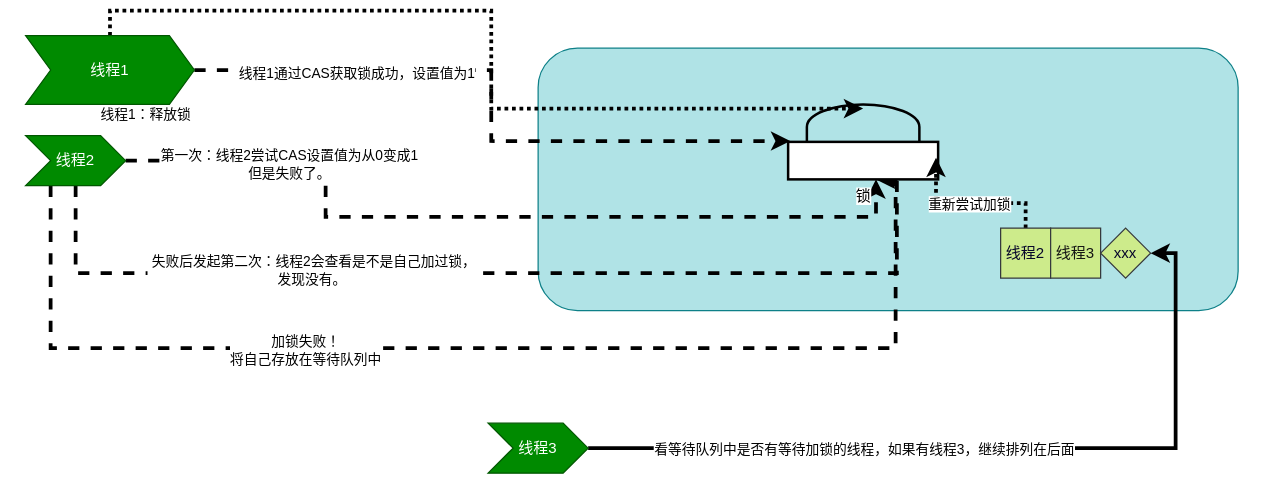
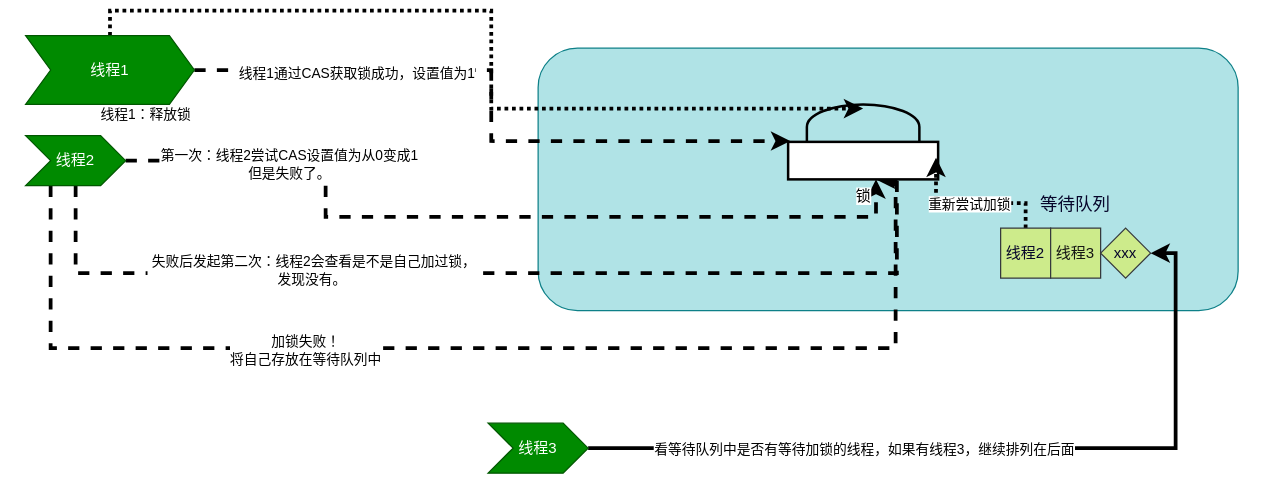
  <mxCell id="0" />
  <mxCell id="1" parent="0" />
  <mxCell id="2" value="" style="rounded=1;whiteSpace=wrap;html=1;fillColor=#b0e3e6;strokeColor=#0e8088;" parent="1" vertex="1"><mxGeometry x="430" y="30" width="560" height="210" as="geometry" /></mxCell>
  <mxCell id="3" style="edgeStyle=orthogonalEdgeStyle;rounded=0;orthogonalLoop=1;jettySize=auto;html=1;exitX=1;exitY=0.5;exitDx=0;exitDy=0;entryX=0.014;entryY=0.489;entryDx=0;entryDy=0;entryPerimeter=0;strokeWidth=3;dashed=1;" parent="1" source="7" target="18" edge="1"><mxGeometry relative="1" as="geometry" /></mxCell>
  <mxCell id="4" value="线程1通过CAS获取锁成功，设置值为1" style="edgeLabel;html=1;align=center;verticalAlign=middle;resizable=0;points=[];" parent="3" vertex="1" connectable="0"><mxGeometry x="-0.493" y="-2" relative="1" as="geometry"><mxPoint x="-6" as="offset" /></mxGeometry></mxCell>
  <mxCell id="5" style="edgeStyle=orthogonalEdgeStyle;rounded=0;orthogonalLoop=1;jettySize=auto;html=1;exitX=0.5;exitY=0;exitDx=0;exitDy=0;entryX=0.5;entryY=0.056;entryDx=0;entryDy=0;entryPerimeter=0;dashed=1;strokeWidth=3;dashPattern=1 1;" parent="1" source="7" target="18" edge="1"><mxGeometry relative="1" as="geometry" /></mxCell>
  <mxCell id="6" value="线程1：释放锁" style="edgeLabel;html=1;align=center;verticalAlign=middle;resizable=0;points=[];" parent="5" vertex="1" connectable="0"><mxGeometry x="0.397" y="-4" relative="1" as="geometry"><mxPoint x="-364" as="offset" /></mxGeometry></mxCell>
  <mxCell id="7" value="线程1" style="shape=step;perimeter=stepPerimeter;whiteSpace=wrap;html=1;fixedSize=1;fillColor=#008a00;strokeColor=#005700;fontColor=#ffffff;" parent="1" vertex="1"><mxGeometry x="20" y="20" width="135" height="55" as="geometry" /></mxCell>
  <mxCell id="8" style="edgeStyle=orthogonalEdgeStyle;rounded=0;orthogonalLoop=1;jettySize=auto;html=1;exitX=1;exitY=0.5;exitDx=0;exitDy=0;entryX=1;entryY=0.5;entryDx=0;entryDy=0;strokeWidth=3;" edge="1" parent="1" source="10" target="23"><mxGeometry relative="1" as="geometry" /></mxCell>
  <mxCell id="9" value="看等待队列中是否有等待加锁的线程，如果有线程3，继续排列在后面" style="edgeLabel;html=1;align=center;verticalAlign=middle;resizable=0;points=[];" vertex="1" connectable="0" parent="8"><mxGeometry x="-0.464" y="1" relative="1" as="geometry"><mxPoint x="47" y="1" as="offset" /></mxGeometry></mxCell>
  <mxCell id="10" value="线程3" style="shape=step;perimeter=stepPerimeter;whiteSpace=wrap;html=1;fixedSize=1;fillColor=#008a00;strokeColor=#005700;fontColor=#ffffff;" parent="1" vertex="1"><mxGeometry x="390" y="330" width="80" height="40" as="geometry" /></mxCell>
  <mxCell id="11" style="edgeStyle=orthogonalEdgeStyle;rounded=0;orthogonalLoop=1;jettySize=auto;html=1;exitX=1;exitY=0.5;exitDx=0;exitDy=0;entryX=0.586;entryY=1;entryDx=0;entryDy=0;entryPerimeter=0;dashed=1;strokeWidth=3;" parent="1" source="17" target="18" edge="1"><mxGeometry relative="1" as="geometry"><Array as="points"><mxPoint x="260" y="120" /><mxPoint x="260" y="165" /></Array></mxGeometry></mxCell>
  <mxCell id="12" value="第一次：线程2尝试CAS设置值为从0变成1&lt;br&gt;但是失败了。" style="edgeLabel;html=1;align=center;verticalAlign=middle;resizable=0;points=[];" parent="11" vertex="1" connectable="0"><mxGeometry x="-0.616" y="-2" relative="1" as="geometry"><mxPoint as="offset" /></mxGeometry></mxCell>
  <mxCell id="13" style="edgeStyle=orthogonalEdgeStyle;rounded=0;orthogonalLoop=1;jettySize=auto;html=1;exitX=0.5;exitY=1;exitDx=0;exitDy=0;entryX=0.6;entryY=0.989;entryDx=0;entryDy=0;entryPerimeter=0;dashed=1;strokeWidth=3;" parent="1" source="17" target="18" edge="1"><mxGeometry relative="1" as="geometry"><Array as="points"><mxPoint x="60" y="210" /><mxPoint x="717" y="210" /></Array></mxGeometry></mxCell>
  <mxCell id="14" value="&amp;nbsp;失败后发起第二次：线程2会查看是不是自己加过锁，&lt;br&gt;发现没有。" style="edgeLabel;html=1;align=center;verticalAlign=middle;resizable=0;points=[];" parent="13" vertex="1" connectable="0"><mxGeometry x="-0.645" y="3" relative="1" as="geometry"><mxPoint x="113" as="offset" /></mxGeometry></mxCell>
  <mxCell id="15" style="edgeStyle=orthogonalEdgeStyle;rounded=0;orthogonalLoop=1;jettySize=auto;html=1;exitX=0.25;exitY=1;exitDx=0;exitDy=0;entryX=0.586;entryY=1;entryDx=0;entryDy=0;entryPerimeter=0;dashed=1;strokeWidth=3;" parent="1" source="17" target="18" edge="1"><mxGeometry relative="1" as="geometry"><Array as="points"><mxPoint x="40" y="270" /><mxPoint x="716" y="270" /></Array></mxGeometry></mxCell>
  <mxCell id="16" value="加锁失败！&lt;br&gt;将自己存放在等待队列中" style="edgeLabel;html=1;align=center;verticalAlign=middle;resizable=0;points=[];" parent="15" vertex="1" connectable="0"><mxGeometry x="-0.304" y="-1" relative="1" as="geometry"><mxPoint as="offset" /></mxGeometry></mxCell>
  <mxCell id="17" value="线程2" style="shape=step;perimeter=stepPerimeter;whiteSpace=wrap;html=1;fixedSize=1;fillColor=#008a00;strokeColor=#005700;fontColor=#ffffff;" parent="1" vertex="1"><mxGeometry x="20" y="100" width="80" height="40" as="geometry" /></mxCell>
  <mxCell id="18" value="&lt;font color=&quot;#000000&quot;&gt;锁&lt;/font&gt;" style="html=1;verticalLabelPosition=bottom;align=center;labelBackgroundColor=#ffffff;verticalAlign=top;strokeWidth=2;shadow=0;dashed=0;shape=mxgraph.ios7.icons.locked;" parent="1" vertex="1"><mxGeometry x="630" y="75" width="120" height="60" as="geometry" /></mxCell>
  <mxCell id="19" style="edgeStyle=orthogonalEdgeStyle;rounded=0;orthogonalLoop=1;jettySize=auto;html=1;exitX=0.5;exitY=0;exitDx=0;exitDy=0;entryX=0.986;entryY=0.711;entryDx=0;entryDy=0;entryPerimeter=0;dashed=1;dashPattern=1 1;strokeWidth=3;" parent="1" source="21" target="18" edge="1"><mxGeometry relative="1" as="geometry" /></mxCell>
  <mxCell id="20" value="重新尝试加锁" style="edgeLabel;html=1;align=center;verticalAlign=middle;resizable=0;points=[];" parent="19" vertex="1" connectable="0"><mxGeometry x="0.027" y="-1" relative="1" as="geometry"><mxPoint as="offset" /></mxGeometry></mxCell>
  <mxCell id="21" value="&lt;font color=&quot;#06052a&quot;&gt;线程2&lt;/font&gt;" style="rounded=0;whiteSpace=wrap;html=1;fillColor=#cdeb8b;strokeColor=#36393d;" parent="1" vertex="1"><mxGeometry x="800" y="174" width="40" height="40" as="geometry" /></mxCell>
  <mxCell id="22" value="&lt;font color=&quot;#141414&quot;&gt;线程3&lt;/font&gt;" style="rounded=0;whiteSpace=wrap;html=1;fillColor=#cdeb8b;strokeColor=#36393d;" parent="1" vertex="1"><mxGeometry x="840" y="174" width="40" height="40" as="geometry" /></mxCell>
  <mxCell id="23" value="&lt;font color=&quot;#06052a&quot;&gt;xxx&lt;/font&gt;" style="rhombus;whiteSpace=wrap;html=1;fillColor=#cdeb8b;strokeColor=#36393d;" parent="1" vertex="1"><mxGeometry x="880" y="174" width="40" height="40" as="geometry" /></mxCell>
+ <mxCell id="24" value="&lt;font color=&quot;#06052a&quot; style=&quot;font-size: 14px&quot;&gt;等待队列&lt;/font&gt;" style="text;html=1;strokeColor=none;fillColor=none;align=center;verticalAlign=middle;whiteSpace=wrap;rounded=0;" parent="1" vertex="1"><mxGeometry x="830" y="145" width="60" height="20" as="geometry" /></mxCell>
